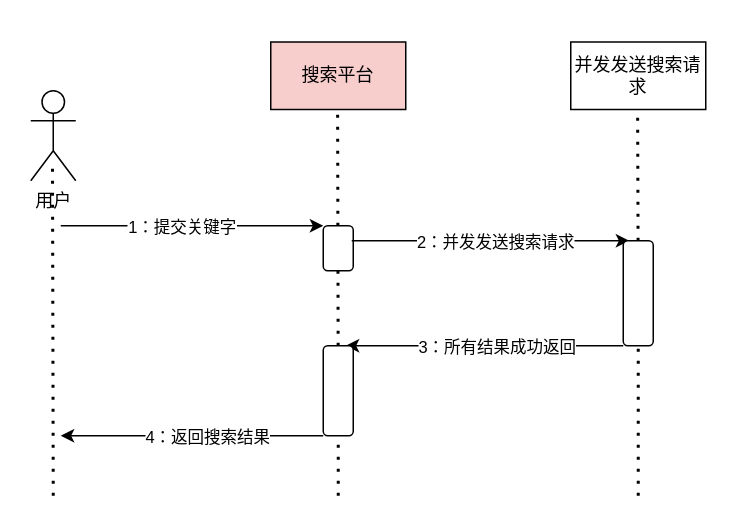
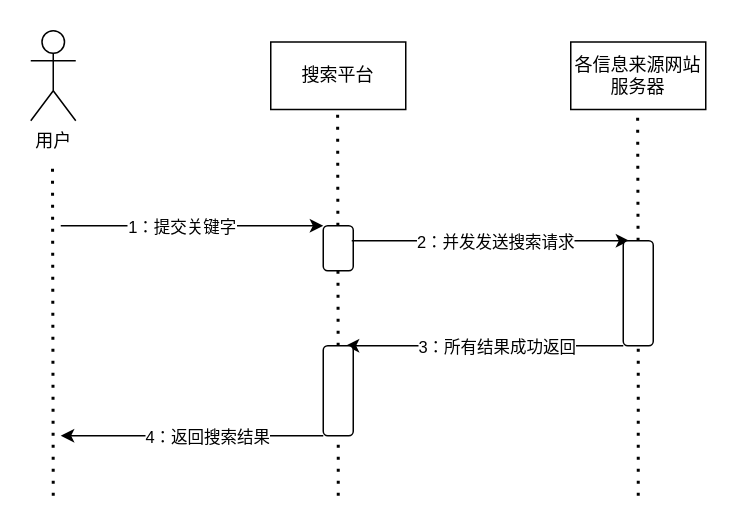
  <mxCell id="0" />
  <mxCell id="1" parent="0" />
- <mxCell id="2" value="用户" style="shape=umlActor;verticalLabelPosition=bottom;verticalAlign=top;html=1;outlineConnect=0;" vertex="1" parent="1"><mxGeometry x="20" y="60" width="30" height="60" as="geometry" /></mxCell>
+ <mxCell id="2" value="用户" style="shape=umlActor;verticalLabelPosition=bottom;verticalAlign=top;html=1;outlineConnect=0;" vertex="1" parent="1"><mxGeometry x="20" y="20" width="30" height="60" as="geometry" /></mxCell>
  <mxCell id="3" value="" style="endArrow=none;dashed=1;html=1;dashPattern=1 3;strokeWidth=2;rounded=0;" edge="1" parent="1"><mxGeometry width="50" height="50" relative="1" as="geometry"><mxPoint x="35" y="330" as="sourcePoint" /><mxPoint x="34.5" y="110" as="targetPoint" /></mxGeometry></mxCell>
- <mxCell id="4" value="搜索平台" style="rounded=0;whiteSpace=wrap;html=1;fillColor=#f8cecc;" vertex="1" parent="1"><mxGeometry x="180" y="27.5" width="90" height="45" as="geometry" /></mxCell>
+ <mxCell id="4" value="搜索平台" style="rounded=0;whiteSpace=wrap;html=1;" vertex="1" parent="1"><mxGeometry x="180" y="27.5" width="90" height="45" as="geometry" /></mxCell>
  <mxCell id="5" value="" style="endArrow=none;dashed=1;html=1;dashPattern=1 3;strokeWidth=2;rounded=0;" edge="1" parent="1" source="18"><mxGeometry width="50" height="50" relative="1" as="geometry"><mxPoint x="225" y="410" as="sourcePoint" /><mxPoint x="224.58" y="72.5" as="targetPoint" /></mxGeometry></mxCell>
- <mxCell id="6" value="并发发送搜索请求" style="rounded=0;whiteSpace=wrap;html=1;" vertex="1" parent="1"><mxGeometry x="380" y="27.5" width="90" height="45" as="geometry" /></mxCell>
+ <mxCell id="6" value="各信息来源网站服务器" style="rounded=0;whiteSpace=wrap;html=1;" vertex="1" parent="1"><mxGeometry x="380" y="27.5" width="90" height="45" as="geometry" /></mxCell>
  <mxCell id="7" value="" style="endArrow=none;dashed=1;html=1;dashPattern=1 3;strokeWidth=2;rounded=0;" edge="1" parent="1" source="14"><mxGeometry width="50" height="50" relative="1" as="geometry"><mxPoint x="425.08" y="412.5" as="sourcePoint" /><mxPoint x="424.58" y="72.5" as="targetPoint" /></mxGeometry></mxCell>
  <mxCell id="8" value="" style="endArrow=classic;html=1;rounded=0;entryX=0;entryY=0;entryDx=0;entryDy=0;" edge="1" parent="1" target="10"><mxGeometry width="50" height="50" relative="1" as="geometry"><mxPoint x="40" y="150" as="sourcePoint" /><mxPoint x="210" y="151" as="targetPoint" /></mxGeometry></mxCell>
  <mxCell id="9" value="1：提交关键字" style="edgeLabel;html=1;align=center;verticalAlign=middle;resizable=0;points=[];" vertex="1" connectable="0" parent="8"><mxGeometry x="-0.116" y="1" relative="1" as="geometry"><mxPoint x="3" y="1" as="offset" /></mxGeometry></mxCell>
  <mxCell id="10" value="" style="rounded=1;whiteSpace=wrap;html=1;" vertex="1" parent="1"><mxGeometry x="215" y="150" width="20" height="30" as="geometry" /></mxCell>
  <mxCell id="11" value="" style="endArrow=classic;html=1;rounded=0;exitX=1;exitY=1;exitDx=0;exitDy=0;" edge="1" parent="1"><mxGeometry width="50" height="50" relative="1" as="geometry"><mxPoint x="234" y="160" as="sourcePoint" /><mxPoint x="419" y="160" as="targetPoint" /></mxGeometry></mxCell>
  <mxCell id="12" value="2：并发发送搜索请求" style="edgeLabel;html=1;align=center;verticalAlign=middle;resizable=0;points=[];" vertex="1" connectable="0" parent="11"><mxGeometry x="-0.166" y="1" relative="1" as="geometry"><mxPoint x="18" y="1" as="offset" /></mxGeometry></mxCell>
  <mxCell id="13" value="" style="endArrow=none;dashed=1;html=1;dashPattern=1 3;strokeWidth=2;rounded=0;" edge="1" parent="1" target="14"><mxGeometry width="50" height="50" relative="1" as="geometry"><mxPoint x="425" y="330" as="sourcePoint" /><mxPoint x="424.58" y="72.5" as="targetPoint" /></mxGeometry></mxCell>
  <mxCell id="14" value="" style="rounded=1;whiteSpace=wrap;html=1;" vertex="1" parent="1"><mxGeometry x="415" y="160" width="20" height="70" as="geometry" /></mxCell>
  <mxCell id="15" value="" style="endArrow=classic;html=1;rounded=0;exitX=0;exitY=1;exitDx=0;exitDy=0;" edge="1" parent="1" source="14"><mxGeometry width="50" height="50" relative="1" as="geometry"><mxPoint x="270" y="220" as="sourcePoint" /><mxPoint x="230" y="230" as="targetPoint" /></mxGeometry></mxCell>
  <mxCell id="16" value="3：所有结果成功返回" style="edgeLabel;html=1;align=center;verticalAlign=middle;resizable=0;points=[];" vertex="1" connectable="0" parent="15"><mxGeometry x="0.339" y="1" relative="1" as="geometry"><mxPoint x="39" y="-1" as="offset" /></mxGeometry></mxCell>
  <mxCell id="17" value="" style="endArrow=none;dashed=1;html=1;dashPattern=1 3;strokeWidth=2;rounded=0;" edge="1" parent="1" target="18"><mxGeometry width="50" height="50" relative="1" as="geometry"><mxPoint x="225" y="330" as="sourcePoint" /><mxPoint x="224.58" y="72.5" as="targetPoint" /></mxGeometry></mxCell>
  <mxCell id="18" value="" style="rounded=1;whiteSpace=wrap;html=1;" vertex="1" parent="1"><mxGeometry x="215" y="230" width="20" height="60" as="geometry" /></mxCell>
  <mxCell id="19" value="" style="endArrow=classic;html=1;rounded=0;exitX=0;exitY=1;exitDx=0;exitDy=0;" edge="1" parent="1"><mxGeometry width="50" height="50" relative="1" as="geometry"><mxPoint x="215" y="290" as="sourcePoint" /><mxPoint x="40" y="290" as="targetPoint" /></mxGeometry></mxCell>
  <mxCell id="20" value="4：返回搜索结果" style="edgeLabel;html=1;align=center;verticalAlign=middle;resizable=0;points=[];" vertex="1" connectable="0" parent="19"><mxGeometry x="0.339" y="1" relative="1" as="geometry"><mxPoint x="39" y="-1" as="offset" /></mxGeometry></mxCell>
